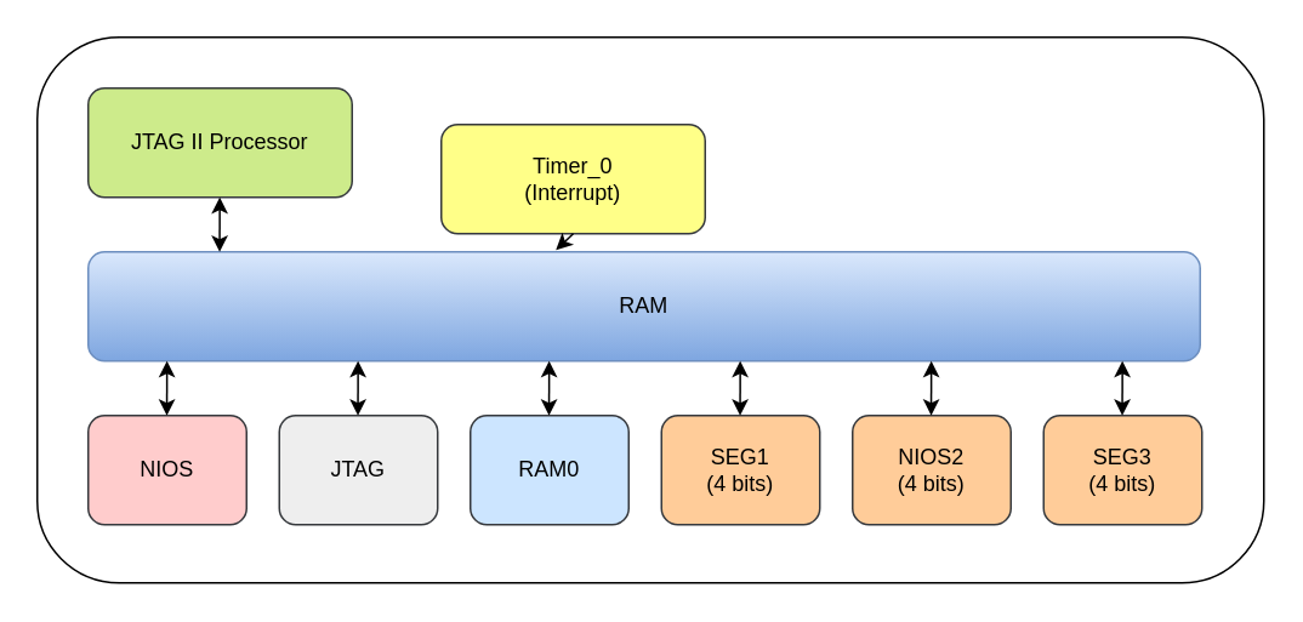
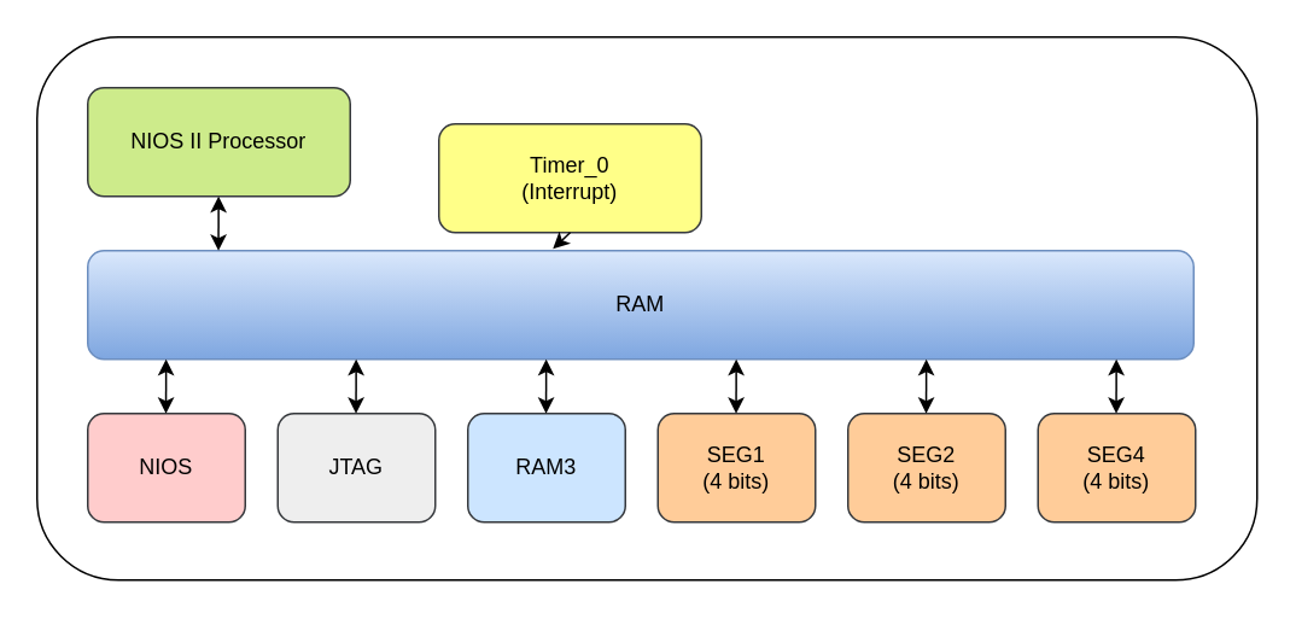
  <mxCell id="0" />
  <mxCell id="1" parent="0" />
  <mxCell id="2" value="" style="rounded=1;whiteSpace=wrap;html=1;" parent="1" vertex="1"><mxGeometry x="20" y="20" width="674" height="300" as="geometry" /></mxCell>
  <mxCell id="3" value="RAM" style="rounded=1;whiteSpace=wrap;html=1;fillColor=#dae8fc;gradientColor=#7ea6e0;strokeColor=#6c8ebf;" parent="1" vertex="1"><mxGeometry x="48" y="138" width="611" height="60" as="geometry" /></mxCell>
  <mxCell id="4" value="NIOS" style="rounded=1;whiteSpace=wrap;html=1;fillColor=#ffcccc;strokeColor=#36393d;" parent="1" vertex="1"><mxGeometry x="48" y="228" width="87" height="60" as="geometry" /></mxCell>
  <mxCell id="5" value="JTAG" style="rounded=1;whiteSpace=wrap;html=1;fillColor=#eeeeee;strokeColor=#36393d;" parent="1" vertex="1"><mxGeometry x="153" y="228" width="87" height="60" as="geometry" /></mxCell>
- <mxCell id="6" value="RAM0" style="rounded=1;whiteSpace=wrap;html=1;fillColor=#cce5ff;strokeColor=#36393d;" parent="1" vertex="1"><mxGeometry x="258" y="228" width="87" height="60" as="geometry" /></mxCell>
+ <mxCell id="6" value="RAM3" style="rounded=1;whiteSpace=wrap;html=1;fillColor=#cce5ff;strokeColor=#36393d;" parent="1" vertex="1"><mxGeometry x="258" y="228" width="87" height="60" as="geometry" /></mxCell>
  <mxCell id="7" value="SEG1 &lt;br&gt;(4 bits)" style="rounded=1;whiteSpace=wrap;html=1;fillColor=#ffcc99;strokeColor=#36393d;" parent="1" vertex="1"><mxGeometry x="363" y="228" width="87" height="60" as="geometry" /></mxCell>
- <mxCell id="8" value="NIOS2 &lt;br&gt;(4 bits)" style="rounded=1;whiteSpace=wrap;html=1;fillColor=#ffcc99;strokeColor=#36393d;" parent="1" vertex="1"><mxGeometry x="468" y="228" width="87" height="60" as="geometry" /></mxCell>
- <mxCell id="9" value="SEG3&lt;br&gt;(4 bits)" style="rounded=1;whiteSpace=wrap;html=1;fillColor=#ffcc99;strokeColor=#36393d;" parent="1" vertex="1"><mxGeometry x="573" y="228" width="87" height="60" as="geometry" /></mxCell>
- <mxCell id="10" value="JTAG II Processor" style="rounded=1;whiteSpace=wrap;html=1;fillColor=#cdeb8b;strokeColor=#36393d;" parent="1" vertex="1"><mxGeometry x="48" y="48" width="145" height="60" as="geometry" /></mxCell>
+ <mxCell id="8" value="SEG2 &lt;br&gt;(4 bits)" style="rounded=1;whiteSpace=wrap;html=1;fillColor=#ffcc99;strokeColor=#36393d;" parent="1" vertex="1"><mxGeometry x="468" y="228" width="87" height="60" as="geometry" /></mxCell>
+ <mxCell id="9" value="SEG4&lt;br&gt;(4 bits)" style="rounded=1;whiteSpace=wrap;html=1;fillColor=#ffcc99;strokeColor=#36393d;" parent="1" vertex="1"><mxGeometry x="573" y="228" width="87" height="60" as="geometry" /></mxCell>
+ <mxCell id="10" value="NIOS II Processor" style="rounded=1;whiteSpace=wrap;html=1;fillColor=#cdeb8b;strokeColor=#36393d;" parent="1" vertex="1"><mxGeometry x="48" y="48" width="145" height="60" as="geometry" /></mxCell>
  <mxCell id="11" value="Timer_0&lt;br&gt;(Interrupt)" style="rounded=1;whiteSpace=wrap;html=1;fillColor=#ffff88;strokeColor=#36393d;" parent="1" vertex="1"><mxGeometry x="242" y="68" width="145" height="60" as="geometry" /></mxCell>
  <mxCell id="12" value="" style="endArrow=classic;startArrow=classic;html=1;rounded=0;exitX=0.065;exitY=1;exitDx=0;exitDy=0;exitPerimeter=0;entryX=0.456;entryY=0;entryDx=0;entryDy=0;entryPerimeter=0;" parent="1" edge="1"><mxGeometry width="50" height="50" relative="1" as="geometry"><mxPoint x="91.255" y="198" as="sourcePoint" /><mxPoint x="91.212" y="228" as="targetPoint" /></mxGeometry></mxCell>
  <mxCell id="13" value="" style="endArrow=classic;startArrow=classic;html=1;rounded=0;exitX=0.065;exitY=1;exitDx=0;exitDy=0;exitPerimeter=0;entryX=0.456;entryY=0;entryDx=0;entryDy=0;entryPerimeter=0;" parent="1" edge="1"><mxGeometry width="50" height="50" relative="1" as="geometry"><mxPoint x="196.255" y="198" as="sourcePoint" /><mxPoint x="196.212" y="228" as="targetPoint" /></mxGeometry></mxCell>
  <mxCell id="14" value="" style="endArrow=classic;startArrow=classic;html=1;rounded=0;exitX=0.065;exitY=1;exitDx=0;exitDy=0;exitPerimeter=0;entryX=0.456;entryY=0;entryDx=0;entryDy=0;entryPerimeter=0;" parent="1" edge="1"><mxGeometry width="50" height="50" relative="1" as="geometry"><mxPoint x="301.255" y="198" as="sourcePoint" /><mxPoint x="301.212" y="228" as="targetPoint" /></mxGeometry></mxCell>
  <mxCell id="15" value="" style="endArrow=classic;startArrow=classic;html=1;rounded=0;exitX=0.065;exitY=1;exitDx=0;exitDy=0;exitPerimeter=0;entryX=0.456;entryY=0;entryDx=0;entryDy=0;entryPerimeter=0;" parent="1" edge="1"><mxGeometry width="50" height="50" relative="1" as="geometry"><mxPoint x="406.255" y="198" as="sourcePoint" /><mxPoint x="406.212" y="228" as="targetPoint" /></mxGeometry></mxCell>
  <mxCell id="16" value="" style="endArrow=classic;startArrow=classic;html=1;rounded=0;exitX=0.065;exitY=1;exitDx=0;exitDy=0;exitPerimeter=0;entryX=0.456;entryY=0;entryDx=0;entryDy=0;entryPerimeter=0;" parent="1" edge="1"><mxGeometry width="50" height="50" relative="1" as="geometry"><mxPoint x="511.255" y="198" as="sourcePoint" /><mxPoint x="511.212" y="228" as="targetPoint" /></mxGeometry></mxCell>
  <mxCell id="17" value="" style="endArrow=classic;startArrow=classic;html=1;rounded=0;exitX=0.065;exitY=1;exitDx=0;exitDy=0;exitPerimeter=0;entryX=0.456;entryY=0;entryDx=0;entryDy=0;entryPerimeter=0;" parent="1" edge="1"><mxGeometry width="50" height="50" relative="1" as="geometry"><mxPoint x="616.255" y="198" as="sourcePoint" /><mxPoint x="616.212" y="228" as="targetPoint" /></mxGeometry></mxCell>
  <mxCell id="18" value="" style="endArrow=classic;startArrow=classic;html=1;rounded=0;exitX=0.065;exitY=1;exitDx=0;exitDy=0;exitPerimeter=0;entryX=0.456;entryY=0;entryDx=0;entryDy=0;entryPerimeter=0;" parent="1" edge="1"><mxGeometry width="50" height="50" relative="1" as="geometry"><mxPoint x="120.255" y="108" as="sourcePoint" /><mxPoint x="120.212" y="138" as="targetPoint" /></mxGeometry></mxCell>
  <mxCell id="19" value="" style="endArrow=classic;html=1;rounded=0;exitX=0.5;exitY=1;exitDx=0;exitDy=0;" parent="1" source="11" edge="1"><mxGeometry width="50" height="50" relative="1" as="geometry"><mxPoint x="271" y="282" as="sourcePoint" /><mxPoint x="305" as="targetPoint" y="137" /></mxGeometry></mxCell>
